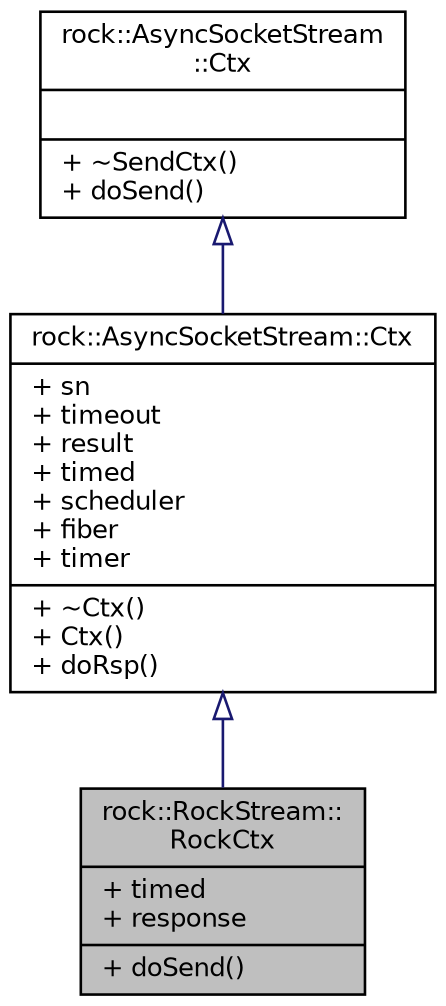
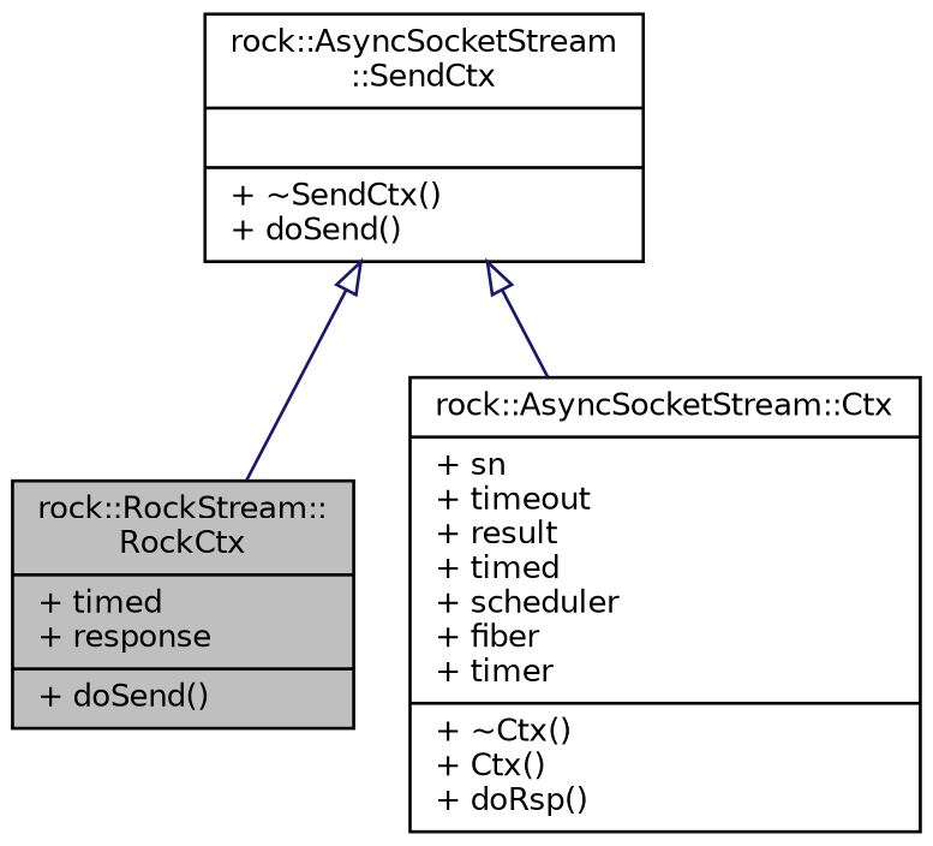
  digraph {
    node [color=black fillcolor=white fontname=Helvetica fontsize=10 shape=record style=filled]
    edge [arrowtail=onormal color=midnightblue dir=back fontname=Helvetica fontsize=10 labelfontname=Helvetica labelfontsize=10 style=solid]
    n1 [fillcolor=grey75 fontcolor=black height=0.2 label="{rock::RockStream::\lRockCtx\n|+ timed\l+ response\l|+ doSend()\l}" width=0.4]
    n2 [height=0.2 label="{rock::AsyncSocketStream::Ctx\n|+ sn\l+ timeout\l+ result\l+ timed\l+ scheduler\l+ fiber\l+ timer\l|+ ~Ctx()\l+ Ctx()\l+ doRsp()\l}" width=0.4]
-   n3 [height=0.2 label="{rock::AsyncSocketStream\l::Ctx\n||+ ~SendCtx()\l+ doSend()\l}" width=0.4]
-   n2 -> n1
+   n3 [height=0.2 label="{rock::AsyncSocketStream\l::SendCtx\n||+ ~SendCtx()\l+ doSend()\l}" width=0.4]
+   n3 -> n1
    n3 -> n2
  }
